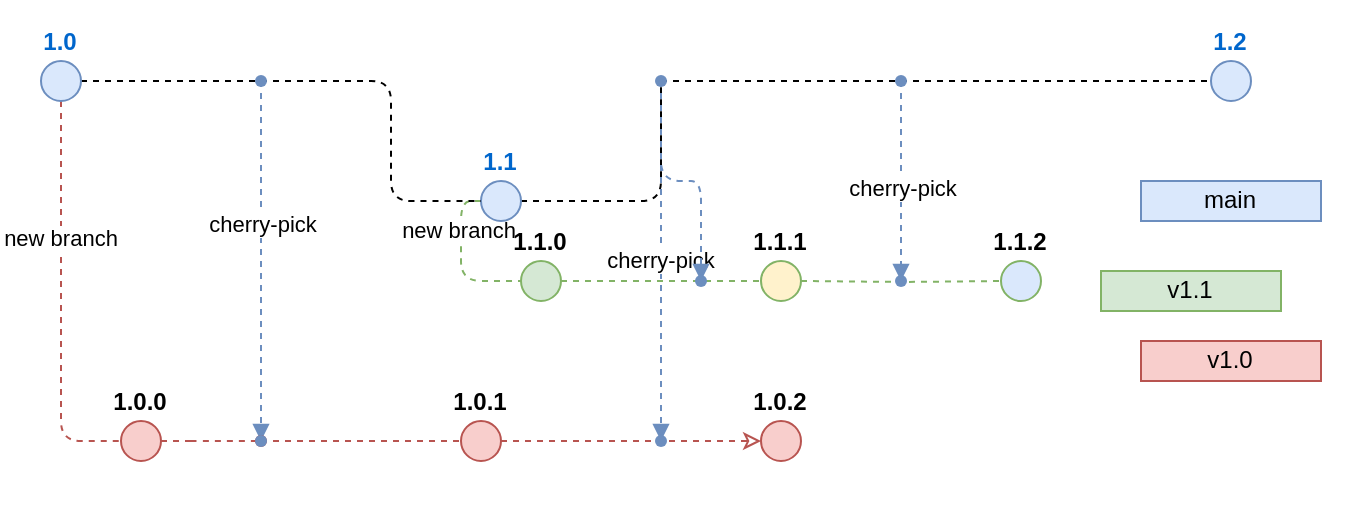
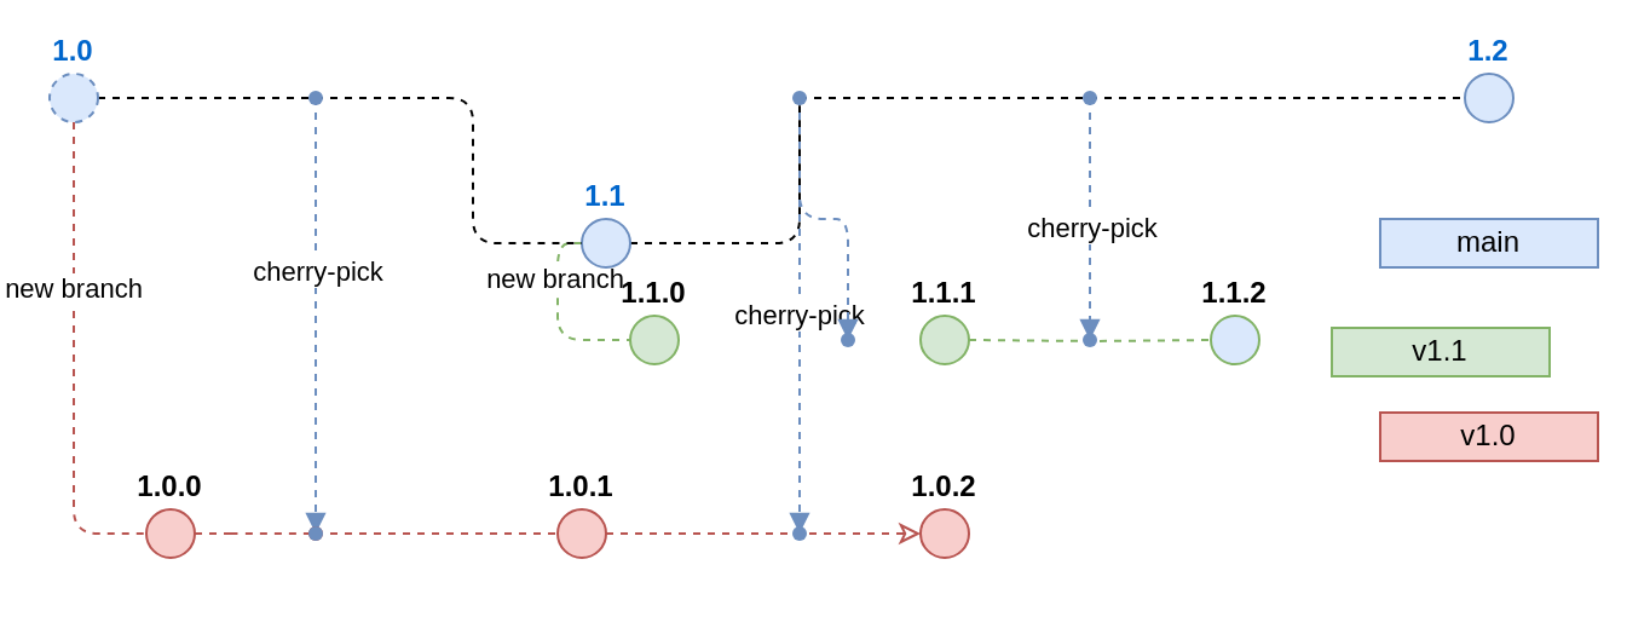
  <mxCell id="0" />
  <mxCell id="1" parent="0" />
  <mxCell id="2" value="" style="edgeStyle=orthogonalEdgeStyle;rounded=1;orthogonalLoop=1;jettySize=auto;html=1;endArrow=none;endFill=0;dashed=1;fillColor=#f8cecc;strokeColor=#b85450;" edge="1" parent="1" source="5" target="13"><mxGeometry relative="1" as="geometry"><Array as="points"><mxPoint x="30" y="220" /></Array></mxGeometry></mxCell>
  <mxCell id="3" value="new branch" style="edgeLabel;html=1;align=center;verticalAlign=middle;resizable=0;points=[];" vertex="1" connectable="0" parent="2"><mxGeometry x="-0.317" y="-1" relative="1" as="geometry"><mxPoint as="offset" /></mxGeometry></mxCell>
  <mxCell id="4" value="" style="edgeStyle=orthogonalEdgeStyle;rounded=1;orthogonalLoop=1;jettySize=auto;html=1;dashed=1;endArrow=none;endFill=0;" edge="1" parent="1" source="5" target="24"><mxGeometry relative="1" as="geometry" /></mxCell>
- <mxCell id="5" value="1.0" style="ellipse;whiteSpace=wrap;html=1;aspect=fixed;fillColor=#dae8fc;strokeColor=#6c8ebf;fontStyle=1;labelPosition=center;verticalLabelPosition=top;align=center;verticalAlign=bottom;fontColor=#0066CC;" parent="1" vertex="1"><mxGeometry x="20" y="30" width="20" height="20" as="geometry" /></mxCell>
+ <mxCell id="5" value="1.0" style="ellipse;whiteSpace=wrap;html=1;aspect=fixed;fillColor=#dae8fc;strokeColor=#6c8ebf;fontStyle=1;labelPosition=center;verticalLabelPosition=top;align=center;verticalAlign=bottom;fontColor=#0066CC;dashed=1;" parent="1" vertex="1"><mxGeometry x="20" y="30" width="20" height="20" as="geometry" /></mxCell>
  <mxCell id="6" value="main" style="text;html=1;strokeColor=#6c8ebf;fillColor=#dae8fc;align=center;verticalAlign=middle;whiteSpace=wrap;rounded=0;" parent="1" vertex="1"><mxGeometry x="570" y="90" width="90" height="20" as="geometry" /></mxCell>
  <mxCell id="7" value="1.2" style="ellipse;whiteSpace=wrap;html=1;aspect=fixed;fillColor=#dae8fc;strokeColor=#6c8ebf;fontStyle=1;labelPosition=center;verticalLabelPosition=top;align=center;verticalAlign=bottom;fontColor=#0066CC;" parent="1" vertex="1"><mxGeometry x="605" y="30" width="20" height="20" as="geometry" /></mxCell>
  <mxCell id="8" value="" style="edgeStyle=orthogonalEdgeStyle;rounded=1;orthogonalLoop=1;jettySize=auto;html=1;dashed=1;endArrow=none;endFill=0;fillColor=#d5e8d4;strokeColor=#82b366;" edge="1" parent="1" source="11" target="17"><mxGeometry relative="1" as="geometry"><Array as="points"><mxPoint x="230" y="140" /></Array></mxGeometry></mxCell>
  <mxCell id="9" value="new branch" style="edgeLabel;html=1;align=center;verticalAlign=middle;resizable=0;points=[];" vertex="1" connectable="0" parent="8"><mxGeometry x="-0.389" y="-2" relative="1" as="geometry"><mxPoint as="offset" /></mxGeometry></mxCell>
  <mxCell id="10" value="" style="edgeStyle=orthogonalEdgeStyle;rounded=1;orthogonalLoop=1;jettySize=auto;html=1;dashed=1;endArrow=none;endFill=0;" edge="1" parent="1" source="11" target="28"><mxGeometry relative="1" as="geometry" /></mxCell>
  <mxCell id="11" value="1.1" style="ellipse;whiteSpace=wrap;html=1;aspect=fixed;fillColor=#dae8fc;strokeColor=#6c8ebf;fontStyle=1;labelPosition=center;verticalLabelPosition=top;align=center;verticalAlign=bottom;fontColor=#0066CC;" parent="1" vertex="1"><mxGeometry x="240" y="90" width="20" height="20" as="geometry" /></mxCell>
  <mxCell id="12" value="" style="edgeStyle=orthogonalEdgeStyle;rounded=1;orthogonalLoop=1;jettySize=auto;html=1;dashed=1;endArrow=none;endFill=0;fillColor=#f8cecc;strokeColor=#b85450;" edge="1" parent="1" source="13" target="37"><mxGeometry relative="1" as="geometry" /></mxCell>
  <mxCell id="13" value="1.0.0&lt;br&gt;" style="ellipse;whiteSpace=wrap;html=1;aspect=fixed;fillColor=#f8cecc;strokeColor=#b85450;fontStyle=1;labelPosition=center;verticalLabelPosition=top;align=center;verticalAlign=bottom;" vertex="1" parent="1"><mxGeometry x="60" y="210" width="20" height="20" as="geometry" /></mxCell>
  <mxCell id="14" value="" style="edgeStyle=orthogonalEdgeStyle;rounded=1;orthogonalLoop=1;jettySize=auto;html=1;dashed=1;endArrow=classic;endFill=0;fillColor=#f8cecc;strokeColor=#b85450;" edge="1" parent="1" source="15" target="33"><mxGeometry relative="1" as="geometry" /></mxCell>
  <mxCell id="15" value="1.0.1" style="ellipse;whiteSpace=wrap;html=1;aspect=fixed;fillColor=#f8cecc;strokeColor=#b85450;fontStyle=1;labelPosition=center;verticalLabelPosition=top;align=center;verticalAlign=bottom;" vertex="1" parent="1"><mxGeometry x="230" y="210" width="20" height="20" as="geometry" /></mxCell>
- <mxCell id="16" value="" style="edgeStyle=orthogonalEdgeStyle;rounded=1;orthogonalLoop=1;jettySize=auto;html=1;dashed=1;endArrow=none;endFill=0;fillColor=#d5e8d4;strokeColor=#82b366;" edge="1" parent="1" source="17" target="18"><mxGeometry relative="1" as="geometry" /></mxCell>
  <mxCell id="17" value="1.1.0" style="ellipse;whiteSpace=wrap;html=1;aspect=fixed;fillColor=#d5e8d4;strokeColor=#82b366;fontStyle=1;labelPosition=center;verticalLabelPosition=top;align=center;verticalAlign=bottom;" vertex="1" parent="1"><mxGeometry x="260" y="130" width="20" height="20" as="geometry" /></mxCell>
- <mxCell id="18" value="1.1.1" style="ellipse;whiteSpace=wrap;html=1;aspect=fixed;fillColor=#fff2cc;strokeColor=#82b366;fontStyle=1;labelPosition=center;verticalLabelPosition=top;align=center;verticalAlign=bottom;" vertex="1" parent="1"><mxGeometry x="380" y="130" width="20" height="20" as="geometry" /></mxCell>
+ <mxCell id="18" value="1.1.1" style="ellipse;whiteSpace=wrap;html=1;aspect=fixed;fillColor=#d5e8d4;strokeColor=#82b366;fontStyle=1;labelPosition=center;verticalLabelPosition=top;align=center;verticalAlign=bottom;" vertex="1" parent="1"><mxGeometry x="380" y="130" width="20" height="20" as="geometry" /></mxCell>
  <mxCell id="19" value="v1.0" style="text;html=1;strokeColor=#b85450;fillColor=#f8cecc;align=center;verticalAlign=middle;whiteSpace=wrap;rounded=0;" vertex="1" parent="1"><mxGeometry x="570" y="170" width="90" height="20" as="geometry" /></mxCell>
  <mxCell id="20" value="v1.1" style="text;html=1;strokeColor=#82b366;fillColor=#d5e8d4;align=center;verticalAlign=middle;whiteSpace=wrap;rounded=0;" vertex="1" parent="1"><mxGeometry x="550" y="135" width="90" height="20" as="geometry" /></mxCell>
  <mxCell id="21" value="" style="edgeStyle=orthogonalEdgeStyle;rounded=1;orthogonalLoop=1;jettySize=auto;html=1;dashed=1;endArrow=none;endFill=0;entryX=0;entryY=0.5;entryDx=0;entryDy=0;" edge="1" parent="1" source="24" target="11"><mxGeometry relative="1" as="geometry"><mxPoint x="150" y="80" as="targetPoint" /></mxGeometry></mxCell>
  <mxCell id="22" value="" style="edgeStyle=orthogonalEdgeStyle;rounded=1;orthogonalLoop=1;jettySize=auto;html=1;dashed=1;endArrow=block;endFill=1;fillColor=#dae8fc;strokeColor=#6c8ebf;" edge="1" parent="1" source="24" target="38"><mxGeometry relative="1" as="geometry" /></mxCell>
  <mxCell id="23" value="cherry-pick" style="edgeLabel;html=1;align=center;verticalAlign=middle;resizable=0;points=[];" vertex="1" connectable="0" parent="22"><mxGeometry x="-0.213" relative="1" as="geometry"><mxPoint as="offset" /></mxGeometry></mxCell>
  <mxCell id="24" value="" style="shape=waypoint;size=6;pointerEvents=1;points=[];fillColor=#dae8fc;resizable=0;rotatable=0;perimeter=centerPerimeter;snapToPoint=1;fontColor=#0066CC;fontStyle=1;verticalAlign=bottom;strokeColor=#6c8ebf;" vertex="1" parent="1"><mxGeometry x="110" y="20" width="40" height="40" as="geometry" /></mxCell>
  <mxCell id="25" value="" style="edgeStyle=orthogonalEdgeStyle;rounded=1;orthogonalLoop=1;jettySize=auto;html=1;dashed=1;endArrow=none;endFill=0;" edge="1" parent="1" source="28" target="32"><mxGeometry relative="1" as="geometry" /></mxCell>
  <mxCell id="26" value="cherry-pick" style="edgeStyle=orthogonalEdgeStyle;rounded=1;orthogonalLoop=1;jettySize=auto;html=1;dashed=1;endArrow=block;endFill=1;fillColor=#dae8fc;strokeColor=#6c8ebf;" edge="1" parent="1" source="28" target="39"><mxGeometry relative="1" as="geometry" /></mxCell>
  <mxCell id="27" value="" style="edgeStyle=orthogonalEdgeStyle;rounded=1;orthogonalLoop=1;jettySize=auto;html=1;dashed=1;endArrow=block;endFill=1;fillColor=#dae8fc;strokeColor=#6c8ebf;" edge="1" parent="1" source="28" target="40"><mxGeometry relative="1" as="geometry" /></mxCell>
  <mxCell id="28" value="" style="shape=waypoint;size=6;pointerEvents=1;points=[];fillColor=#dae8fc;resizable=0;rotatable=0;perimeter=centerPerimeter;snapToPoint=1;fontColor=#0066CC;fontStyle=1;verticalAlign=bottom;strokeColor=#6c8ebf;" vertex="1" parent="1"><mxGeometry x="310" y="20" width="40" height="40" as="geometry" /></mxCell>
  <mxCell id="29" value="" style="edgeStyle=orthogonalEdgeStyle;rounded=1;orthogonalLoop=1;jettySize=auto;html=1;dashed=1;endArrow=none;endFill=0;" edge="1" parent="1" source="32" target="7"><mxGeometry relative="1" as="geometry" /></mxCell>
  <mxCell id="30" value="" style="edgeStyle=orthogonalEdgeStyle;rounded=1;orthogonalLoop=1;jettySize=auto;html=1;dashed=1;endArrow=block;endFill=1;fillColor=#dae8fc;strokeColor=#6c8ebf;" edge="1" parent="1" source="32" target="41"><mxGeometry relative="1" as="geometry" /></mxCell>
  <mxCell id="31" value="cherry-pick" style="edgeLabel;html=1;align=center;verticalAlign=middle;resizable=0;points=[];" vertex="1" connectable="0" parent="30"><mxGeometry x="0.067" relative="1" as="geometry"><mxPoint as="offset" /></mxGeometry></mxCell>
  <mxCell id="32" value="" style="shape=waypoint;size=6;pointerEvents=1;points=[];fillColor=#dae8fc;resizable=0;rotatable=0;perimeter=centerPerimeter;snapToPoint=1;fontColor=#0066CC;fontStyle=1;verticalAlign=bottom;strokeColor=#6c8ebf;" vertex="1" parent="1"><mxGeometry x="430" y="20" width="40" height="40" as="geometry" /></mxCell>
  <mxCell id="33" value="1.0.2" style="ellipse;whiteSpace=wrap;html=1;aspect=fixed;fillColor=#f8cecc;strokeColor=#b85450;fontStyle=1;labelPosition=center;verticalLabelPosition=top;align=center;verticalAlign=bottom;" vertex="1" parent="1"><mxGeometry x="380" y="210" width="20" height="20" as="geometry" /></mxCell>
  <mxCell id="34" value="1.1.2" style="ellipse;whiteSpace=wrap;html=1;aspect=fixed;fillColor=#dae8fc;strokeColor=#82b366;fontStyle=1;labelPosition=center;verticalLabelPosition=top;align=center;verticalAlign=bottom;" vertex="1" parent="1"><mxGeometry x="500" y="130" width="20" height="20" as="geometry" /></mxCell>
  <mxCell id="35" value="" style="edgeStyle=orthogonalEdgeStyle;rounded=1;orthogonalLoop=1;jettySize=auto;html=1;dashed=1;endArrow=none;endFill=0;fillColor=#d5e8d4;strokeColor=#82b366;entryX=0;entryY=0.5;entryDx=0;entryDy=0;" edge="1" parent="1" target="34"><mxGeometry relative="1" as="geometry"><mxPoint x="400" y="140" as="sourcePoint" /><mxPoint x="390" y="150" as="targetPoint" /></mxGeometry></mxCell>
  <mxCell id="36" value="" style="edgeStyle=orthogonalEdgeStyle;rounded=1;orthogonalLoop=1;jettySize=auto;html=1;dashed=1;endArrow=none;endFill=0;fillColor=#f8cecc;strokeColor=#b85450;" edge="1" parent="1" source="37" target="15"><mxGeometry relative="1" as="geometry"><mxPoint x="180" y="250" as="sourcePoint" /></mxGeometry></mxCell>
  <mxCell id="37" value="" style="shape=waypoint;size=6;pointerEvents=1;points=[];fillColor=#f8cecc;resizable=0;rotatable=0;perimeter=centerPerimeter;snapToPoint=1;fontStyle=1;verticalAlign=bottom;strokeColor=#b85450;" vertex="1" parent="1"><mxGeometry x="110" y="200" width="40" height="40" as="geometry" /></mxCell>
  <mxCell id="38" value="" style="shape=waypoint;size=6;pointerEvents=1;points=[];fillColor=#dae8fc;resizable=0;rotatable=0;perimeter=centerPerimeter;snapToPoint=1;fontColor=#0066CC;fontStyle=1;verticalAlign=bottom;strokeColor=#6c8ebf;" vertex="1" parent="1"><mxGeometry x="110" y="200" width="40" height="40" as="geometry" /></mxCell>
  <mxCell id="39" value="" style="shape=waypoint;size=6;pointerEvents=1;points=[];fillColor=#dae8fc;resizable=0;rotatable=0;perimeter=centerPerimeter;snapToPoint=1;fontColor=#0066CC;fontStyle=1;verticalAlign=bottom;strokeColor=#6c8ebf;" vertex="1" parent="1"><mxGeometry x="310" y="200" width="40" height="40" as="geometry" /></mxCell>
  <mxCell id="40" value="" style="shape=waypoint;size=6;pointerEvents=1;points=[];fillColor=#dae8fc;resizable=0;rotatable=0;perimeter=centerPerimeter;snapToPoint=1;fontColor=#0066CC;fontStyle=1;verticalAlign=bottom;strokeColor=#6c8ebf;" vertex="1" parent="1"><mxGeometry x="330" y="120" width="40" height="40" as="geometry" /></mxCell>
  <mxCell id="41" value="" style="shape=waypoint;size=6;pointerEvents=1;points=[];fillColor=#dae8fc;resizable=0;rotatable=0;perimeter=centerPerimeter;snapToPoint=1;fontColor=#0066CC;fontStyle=1;verticalAlign=bottom;strokeColor=#6c8ebf;" vertex="1" parent="1"><mxGeometry x="430" y="120" width="40" height="40" as="geometry" /></mxCell>
